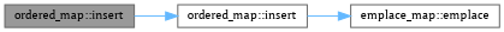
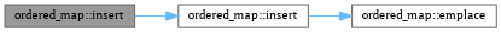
  digraph {
    rankdir=LR
    fontname="PT Serif"
    node [color=grey40 fillcolor=white fontname="PT Serif" fontsize=10 shape=box style=filled]
    edge [color=steelblue1 fontname="PT Serif" fontsize=10 labelfontname=Helvetica labelfontsize=10 style=solid]
    n1 [color=gray40 fillcolor=grey60 fontcolor=black height=0.2 label="ordered_map::insert" width=0.4]
    n2 [height=0.2 label="ordered_map::insert" width=0.4]
-   n3 [height=0.2 label="emplace_map::emplace" width=0.4]
+   n3 [height=0.2 label="ordered_map::emplace" width=0.4]
    n1 -> n2
    n2 -> n3
  }
